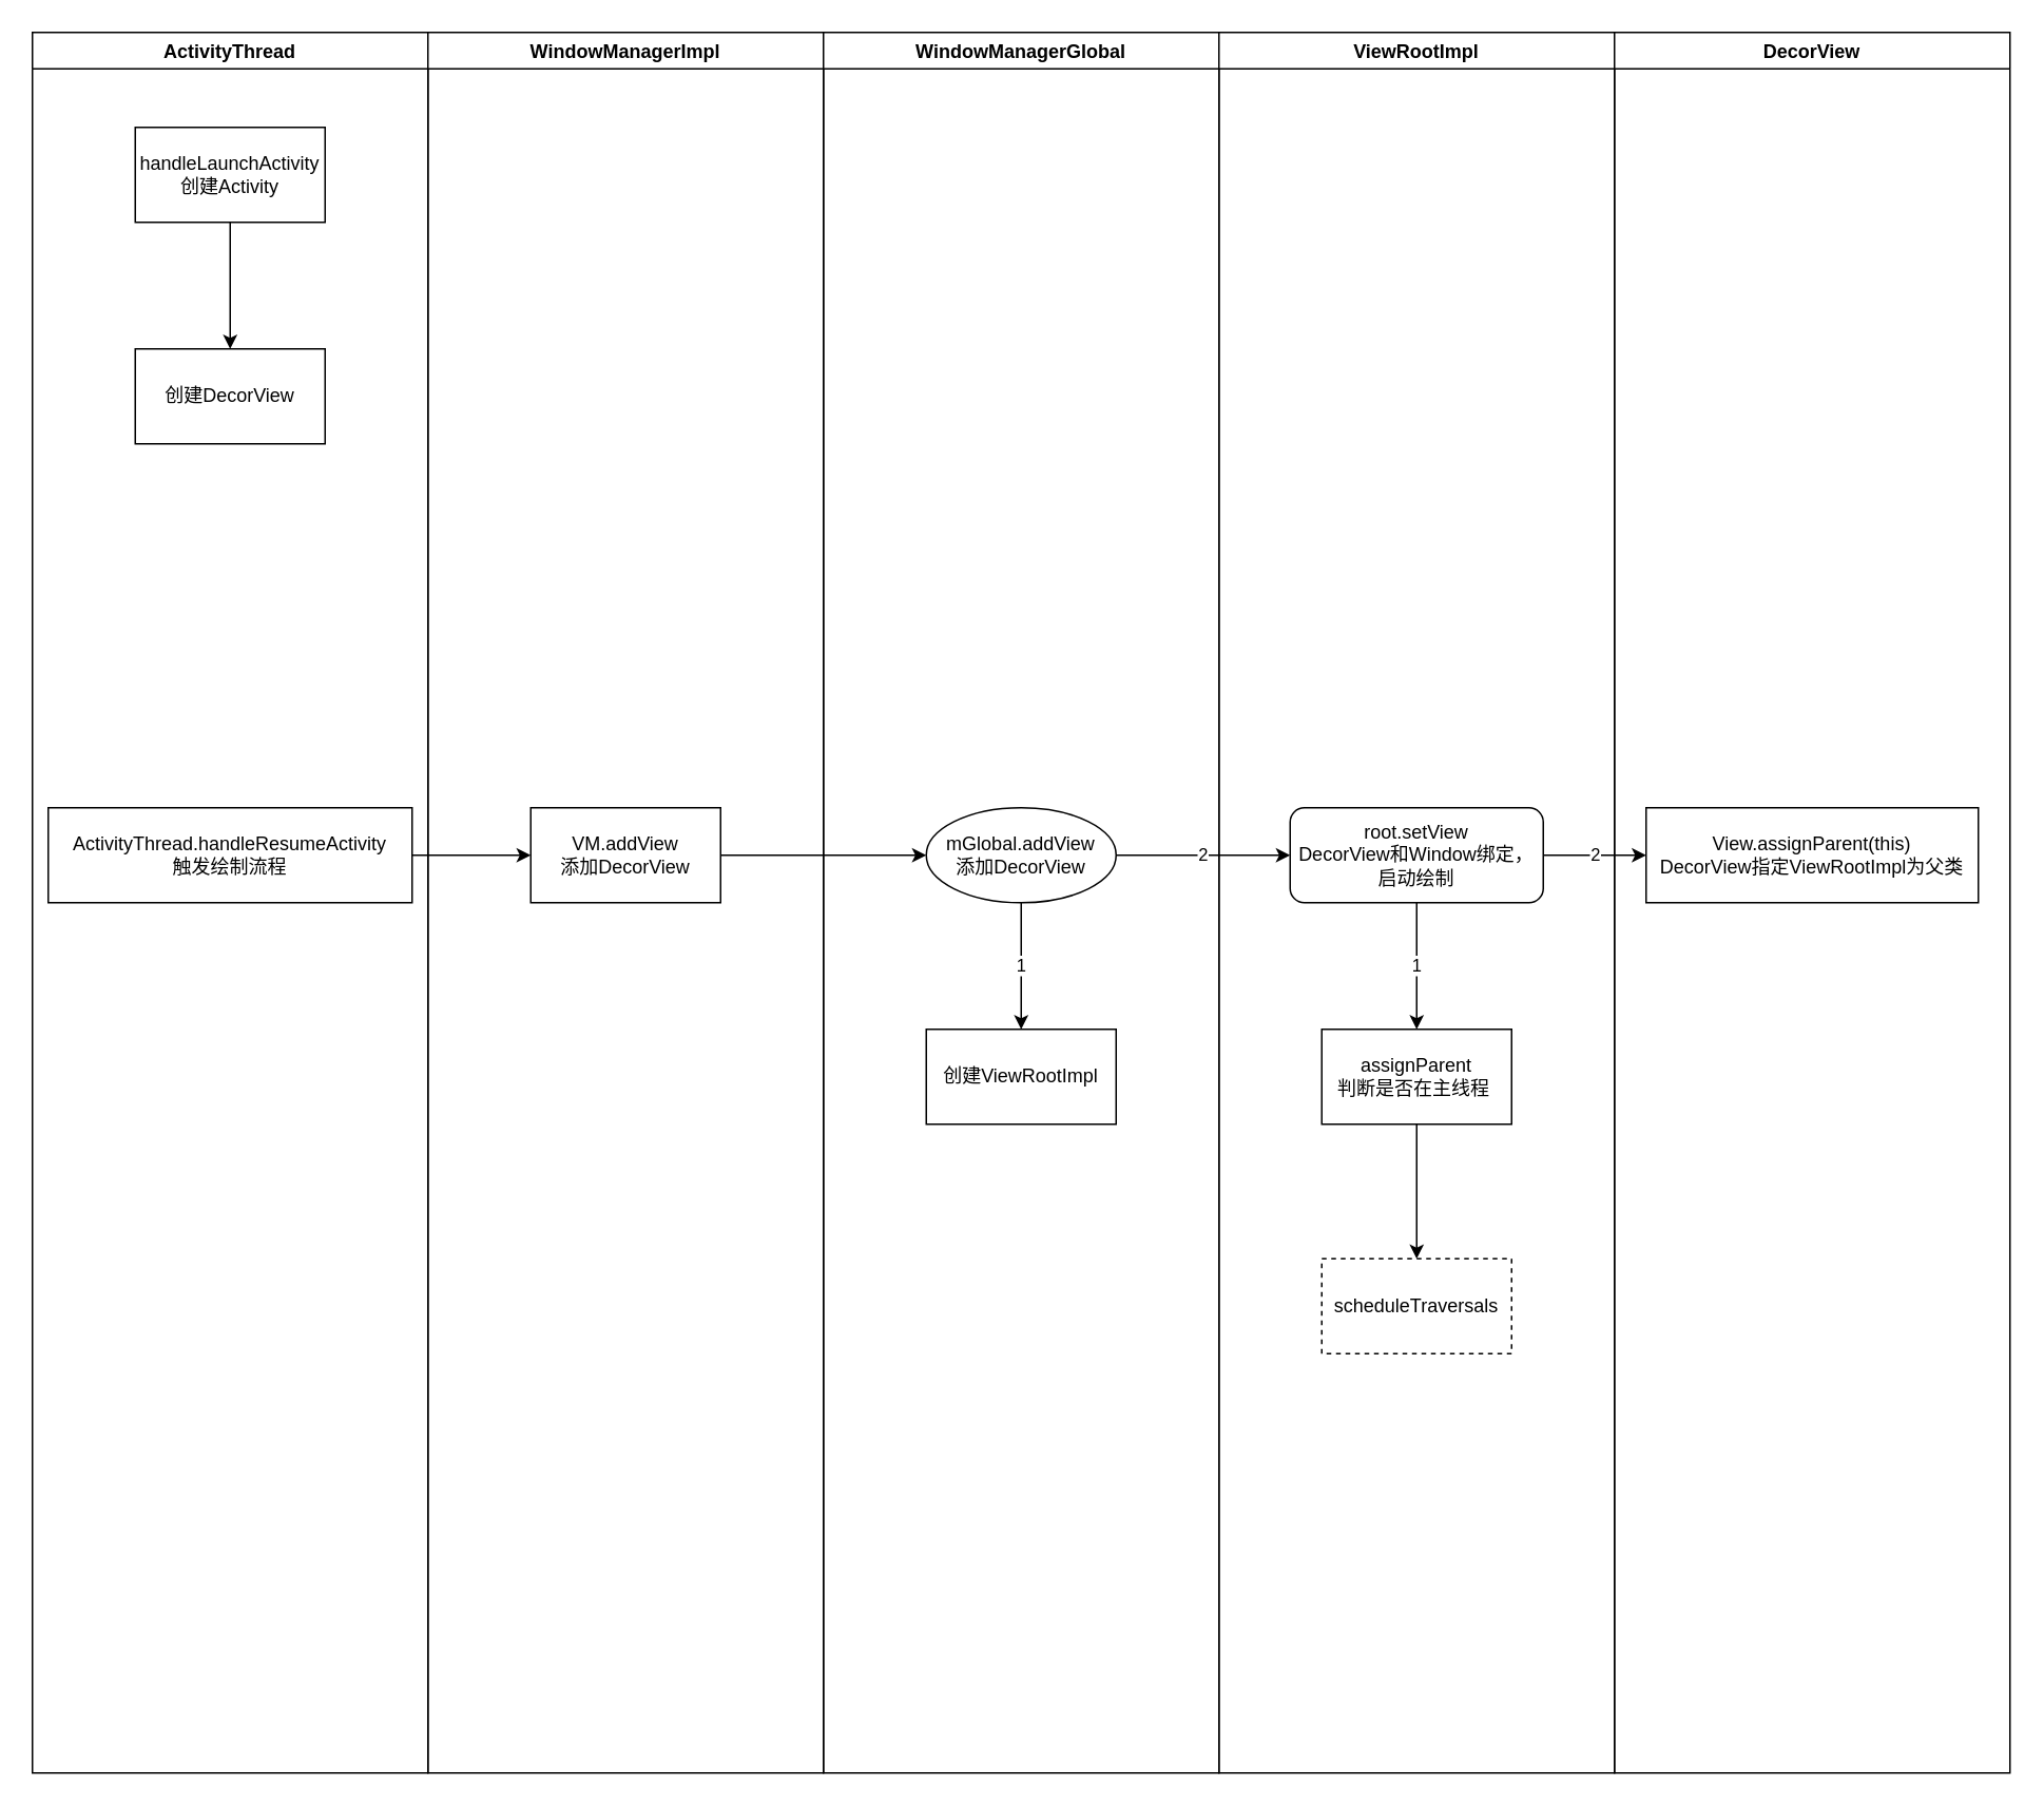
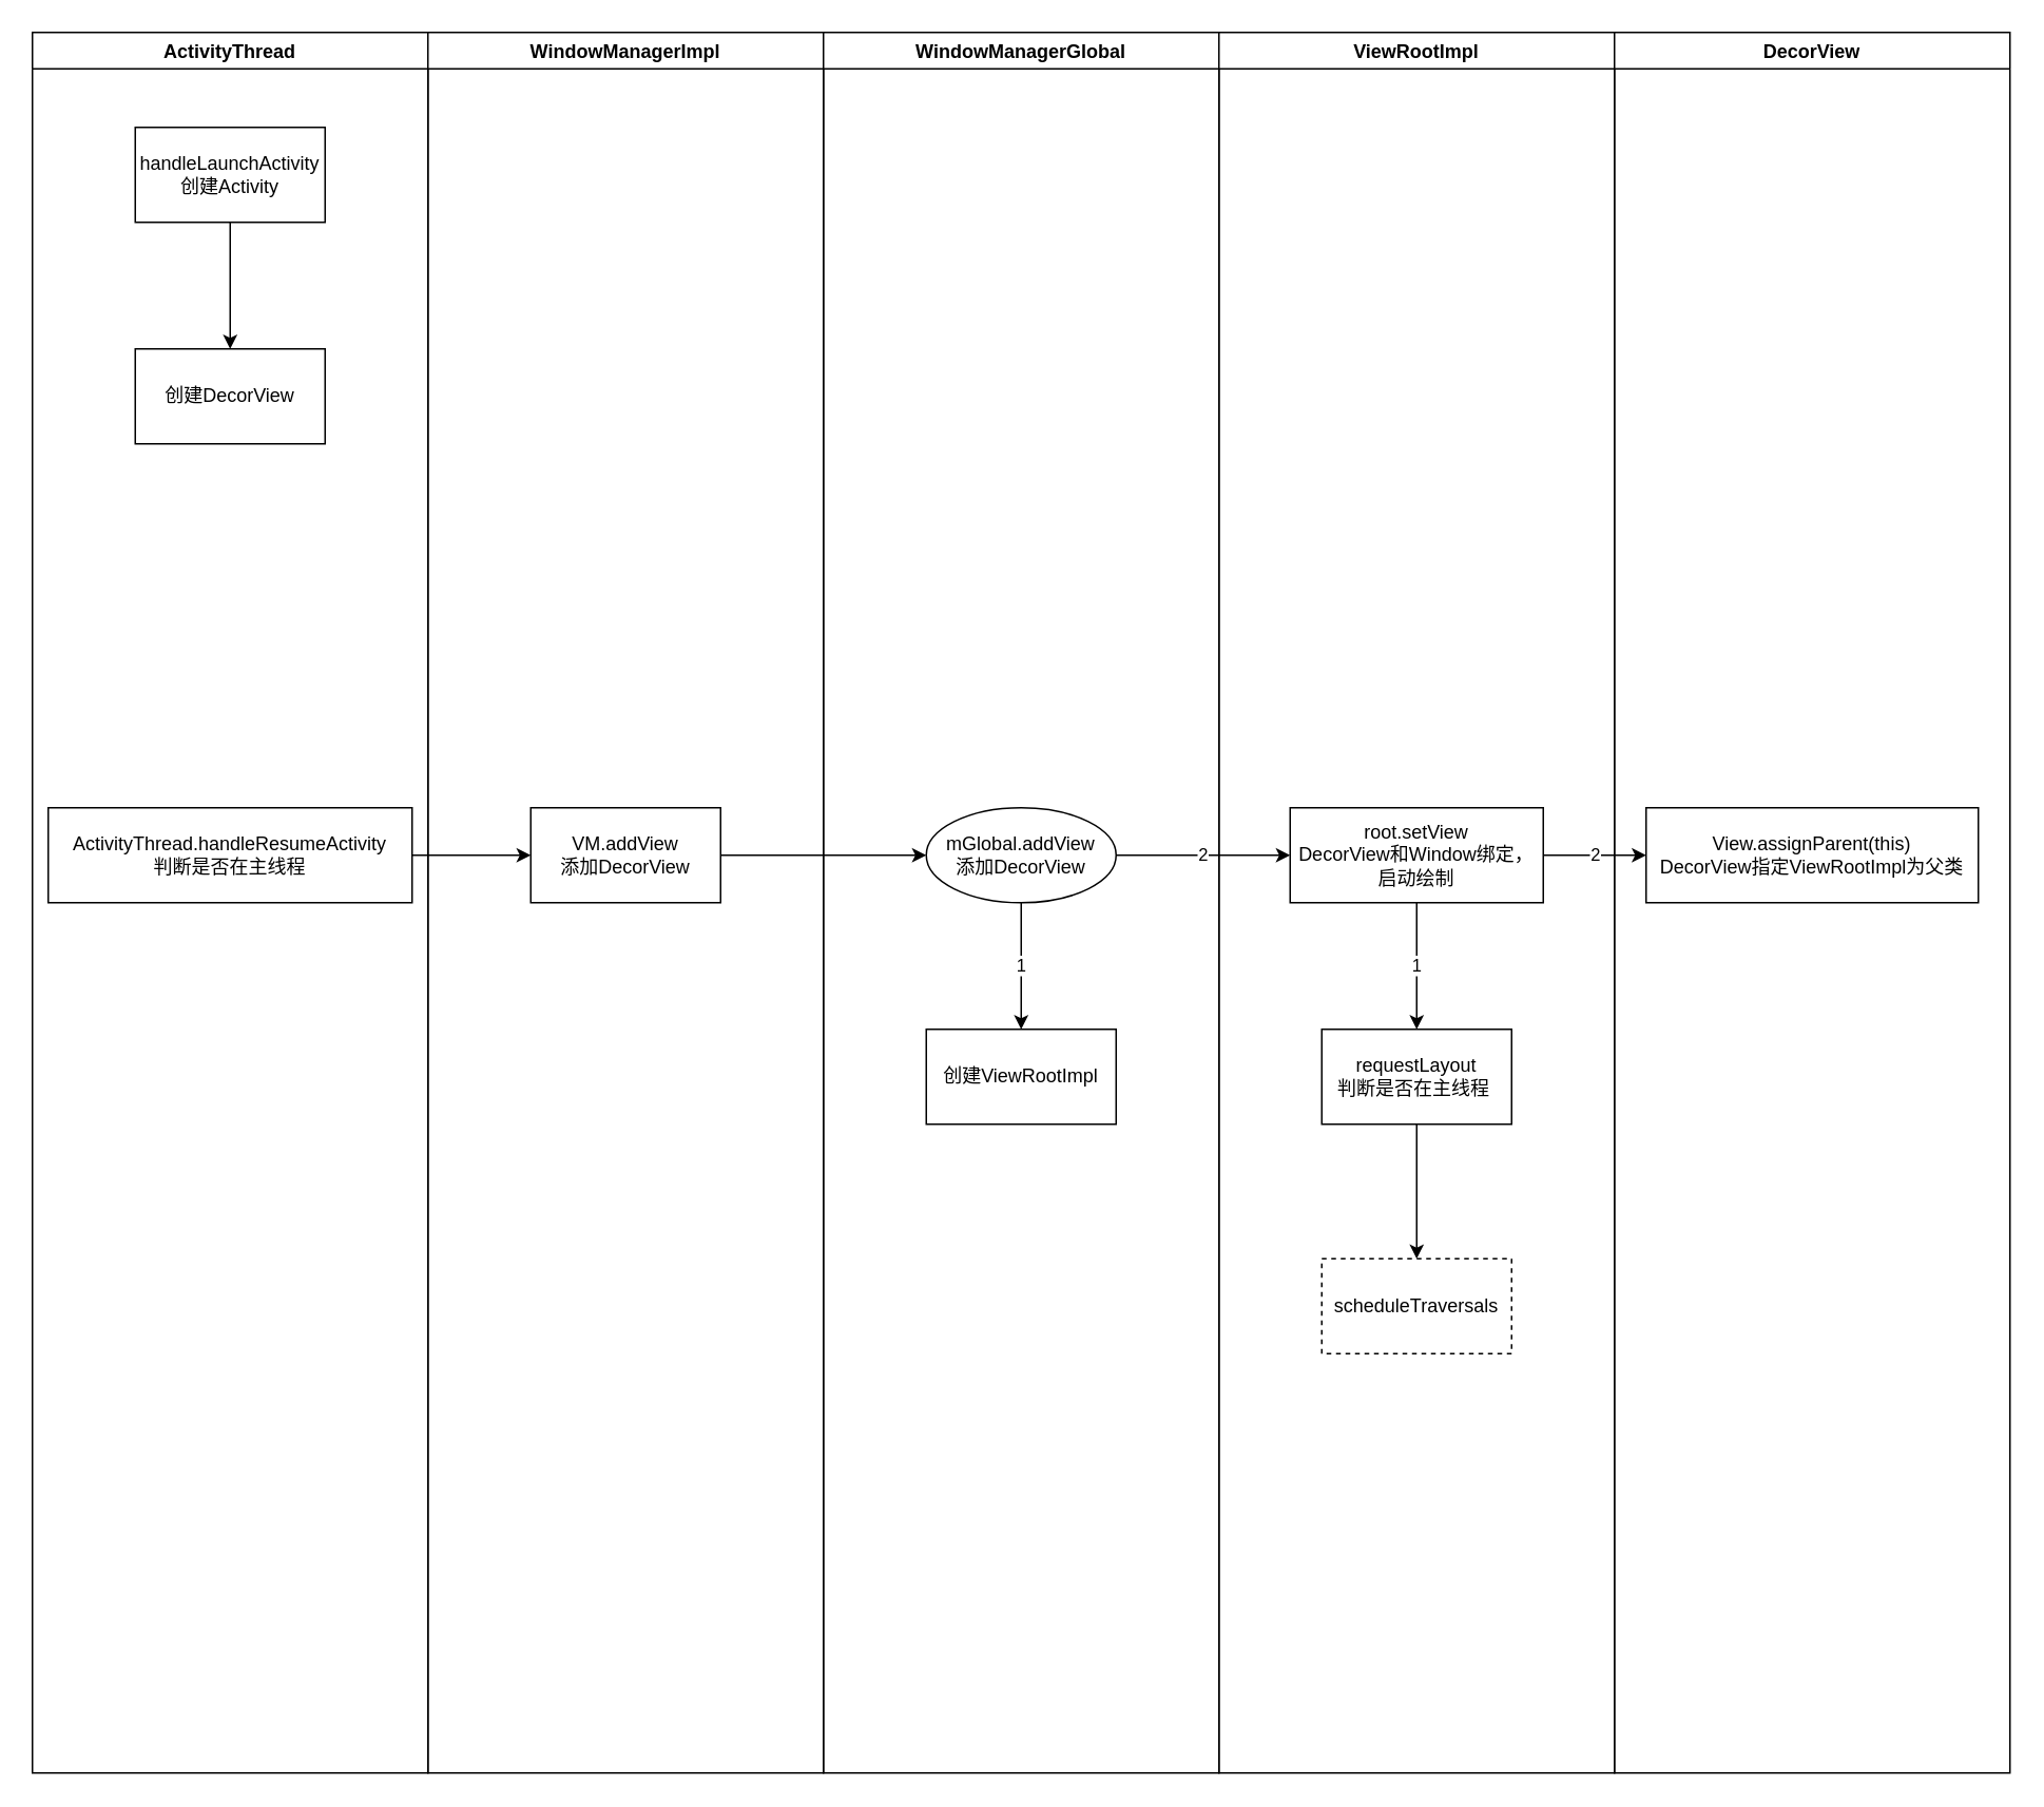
  <mxCell id="0" />
  <mxCell id="1" parent="0" />
  <mxCell id="2" value="" style="edgeStyle=orthogonalEdgeStyle;rounded=0;orthogonalLoop=1;jettySize=auto;html=1;" parent="1" source="3" target="7" edge="1"><mxGeometry relative="1" as="geometry" /></mxCell>
- <mxCell id="3" value="ActivityThread.handleResumeActivity&lt;br&gt;触发绘制流程" style="rounded=0;whiteSpace=wrap;html=1;" parent="1" vertex="1"><mxGeometry x="30" y="510" width="230" height="60" as="geometry" /></mxCell>
+ <mxCell id="3" value="ActivityThread.handleResumeActivity&lt;br&gt;判断是否在主线程" style="rounded=0;whiteSpace=wrap;html=1;" parent="1" vertex="1"><mxGeometry x="30" y="510" width="230" height="60" as="geometry" /></mxCell>
  <mxCell id="4" value="ActivityThread" style="swimlane;" parent="1" vertex="1"><mxGeometry x="20" y="20" width="250" height="1100" as="geometry" /></mxCell>
  <mxCell id="5" value="handleLaunchActivity&lt;br&gt;创建Activity" style="rounded=0;whiteSpace=wrap;html=1;" parent="4" vertex="1"><mxGeometry x="65" y="60" width="120" height="60" as="geometry" /></mxCell>
  <mxCell id="6" value="WindowManagerImpl" style="swimlane;" parent="1" vertex="1"><mxGeometry x="270" y="20" width="250" height="1100" as="geometry" /></mxCell>
  <mxCell id="7" value="VM.addView&lt;br&gt;添加DecorView" style="whiteSpace=wrap;html=1;rounded=0;" parent="6" vertex="1"><mxGeometry x="65" y="490" width="120" height="60" as="geometry" /></mxCell>
  <mxCell id="8" value="WindowManagerGlobal" style="swimlane;" parent="1" vertex="1"><mxGeometry x="520" y="20" width="250" height="1100" as="geometry" /></mxCell>
  <mxCell id="9" value="mGlobal.addView&lt;br&gt;添加DecorView" style="ellipse;whiteSpace=wrap;html=1;" parent="8" vertex="1"><mxGeometry x="65" y="490" width="120" height="60" as="geometry" /></mxCell>
  <mxCell id="10" value="" style="edgeStyle=orthogonalEdgeStyle;rounded=0;orthogonalLoop=1;jettySize=auto;html=1;" parent="1" source="7" target="9" edge="1"><mxGeometry relative="1" as="geometry" /></mxCell>
  <mxCell id="11" value="2" style="edgeStyle=orthogonalEdgeStyle;rounded=0;orthogonalLoop=1;jettySize=auto;html=1;exitX=1;exitY=0.5;exitDx=0;exitDy=0;" parent="1" source="9" target="15" edge="1"><mxGeometry relative="1" as="geometry"><mxPoint x="720" y="545" as="sourcePoint" /></mxGeometry></mxCell>
  <mxCell id="12" value="创建ViewRootImpl" style="whiteSpace=wrap;html=1;rounded=0;" parent="1" vertex="1"><mxGeometry x="585" y="650" width="120" height="60" as="geometry" /></mxCell>
  <mxCell id="13" value="1" style="edgeStyle=orthogonalEdgeStyle;rounded=0;orthogonalLoop=1;jettySize=auto;html=1;" parent="1" source="9" target="12" edge="1"><mxGeometry relative="1" as="geometry" /></mxCell>
  <mxCell id="14" value="ViewRootImpl" style="swimlane;" parent="1" vertex="1"><mxGeometry x="770" y="20" width="250" height="1100" as="geometry" /></mxCell>
- <mxCell id="15" value="root.setView&lt;br&gt;DecorView和Window绑定，启动绘制" style="whiteSpace=wrap;html=1;rounded=1;" parent="14" vertex="1"><mxGeometry x="45" y="490" width="160" height="60" as="geometry" /></mxCell>
- <mxCell id="16" value="assignParent&lt;br&gt;判断是否在主线程&amp;nbsp;" style="whiteSpace=wrap;html=1;rounded=0;" parent="14" vertex="1"><mxGeometry x="65" y="630" width="120" height="60" as="geometry" /></mxCell>
+ <mxCell id="15" value="root.setView&lt;br&gt;DecorView和Window绑定，启动绘制" style="whiteSpace=wrap;html=1;rounded=0;" parent="14" vertex="1"><mxGeometry x="45" y="490" width="160" height="60" as="geometry" /></mxCell>
+ <mxCell id="16" value="requestLayout&lt;br&gt;判断是否在主线程&amp;nbsp;" style="whiteSpace=wrap;html=1;rounded=0;" parent="14" vertex="1"><mxGeometry x="65" y="630" width="120" height="60" as="geometry" /></mxCell>
  <mxCell id="17" value="1" style="edgeStyle=orthogonalEdgeStyle;rounded=0;orthogonalLoop=1;jettySize=auto;html=1;" parent="14" source="15" target="16" edge="1"><mxGeometry relative="1" as="geometry" /></mxCell>
  <mxCell id="18" value="scheduleTraversals" style="whiteSpace=wrap;html=1;rounded=0;dashed=1;" parent="14" vertex="1"><mxGeometry x="65" y="775" width="120" height="60" as="geometry" /></mxCell>
  <mxCell id="19" value="" style="edgeStyle=orthogonalEdgeStyle;rounded=0;orthogonalLoop=1;jettySize=auto;html=1;" parent="14" source="16" target="18" edge="1"><mxGeometry relative="1" as="geometry" /></mxCell>
  <mxCell id="20" value="DecorView" style="swimlane;" parent="1" vertex="1"><mxGeometry x="1020" y="20" width="250" height="1100" as="geometry" /></mxCell>
  <mxCell id="21" value="View.assignParent(this)&lt;br&gt;DecorView指定ViewRootImpl为父类" style="whiteSpace=wrap;html=1;rounded=0;" parent="20" vertex="1"><mxGeometry x="20" y="490" width="210" height="60" as="geometry" /></mxCell>
  <mxCell id="22" value="2" style="edgeStyle=orthogonalEdgeStyle;rounded=0;orthogonalLoop=1;jettySize=auto;html=1;" parent="1" source="15" target="21" edge="1"><mxGeometry relative="1" as="geometry" /></mxCell>
  <mxCell id="23" value="创建DecorView" style="whiteSpace=wrap;html=1;rounded=0;" parent="1" vertex="1"><mxGeometry x="85" y="220" width="120" height="60" as="geometry" /></mxCell>
  <mxCell id="24" value="" style="edgeStyle=orthogonalEdgeStyle;rounded=0;orthogonalLoop=1;jettySize=auto;html=1;" parent="1" source="5" target="23" edge="1"><mxGeometry relative="1" as="geometry" /></mxCell>
